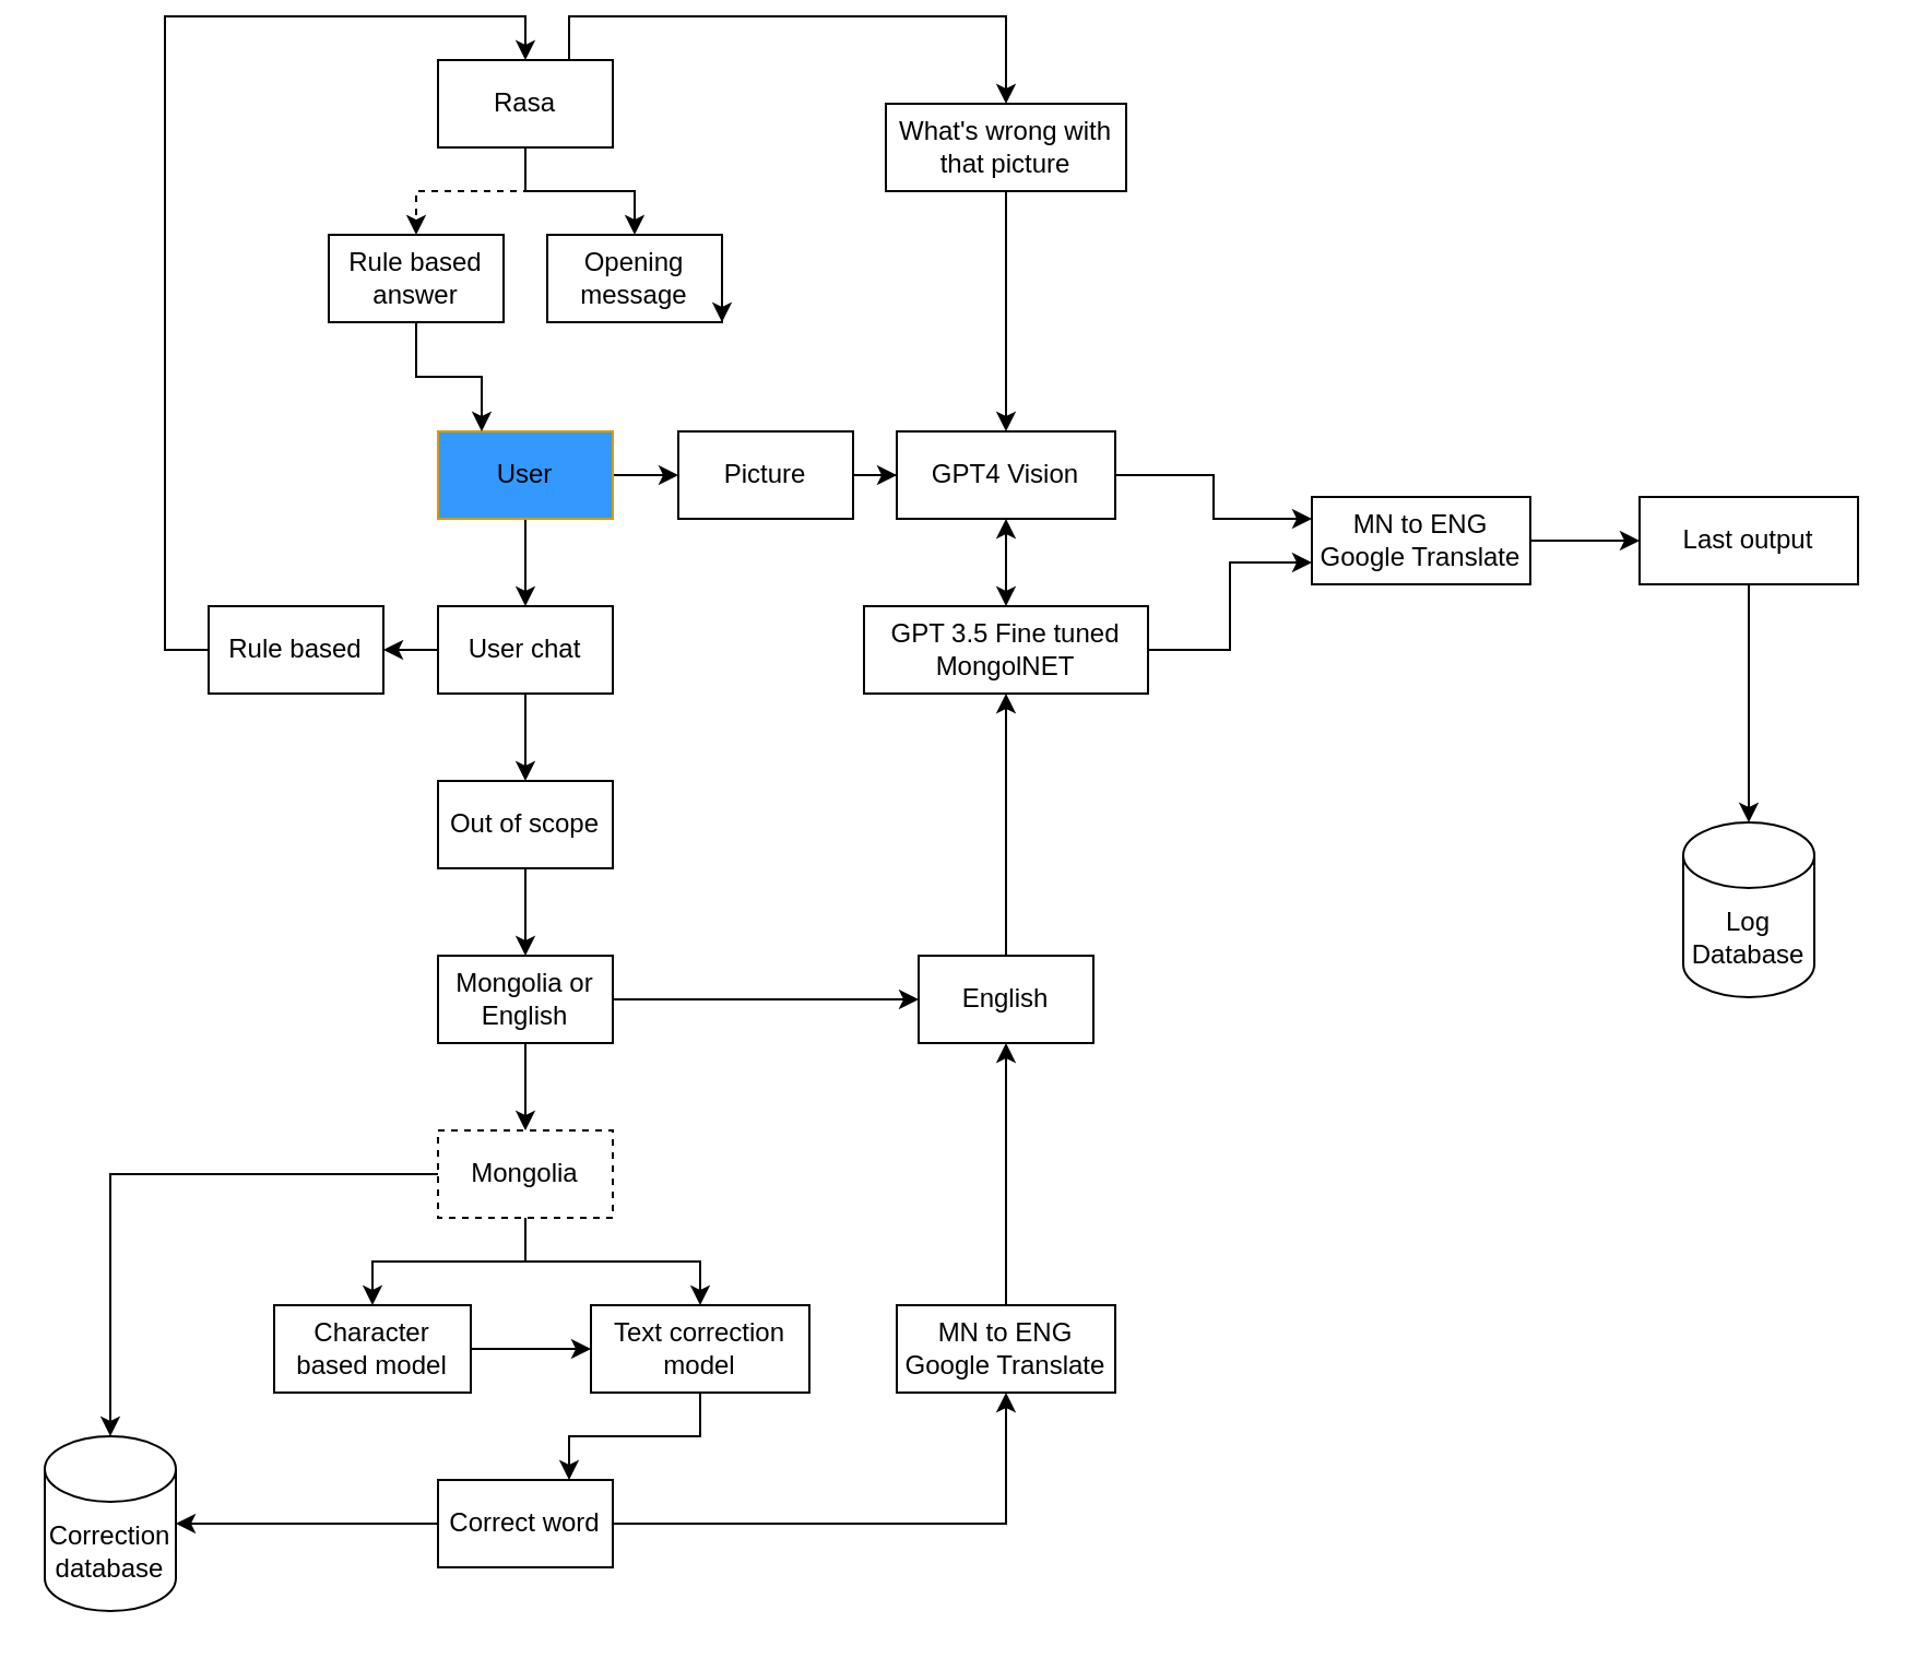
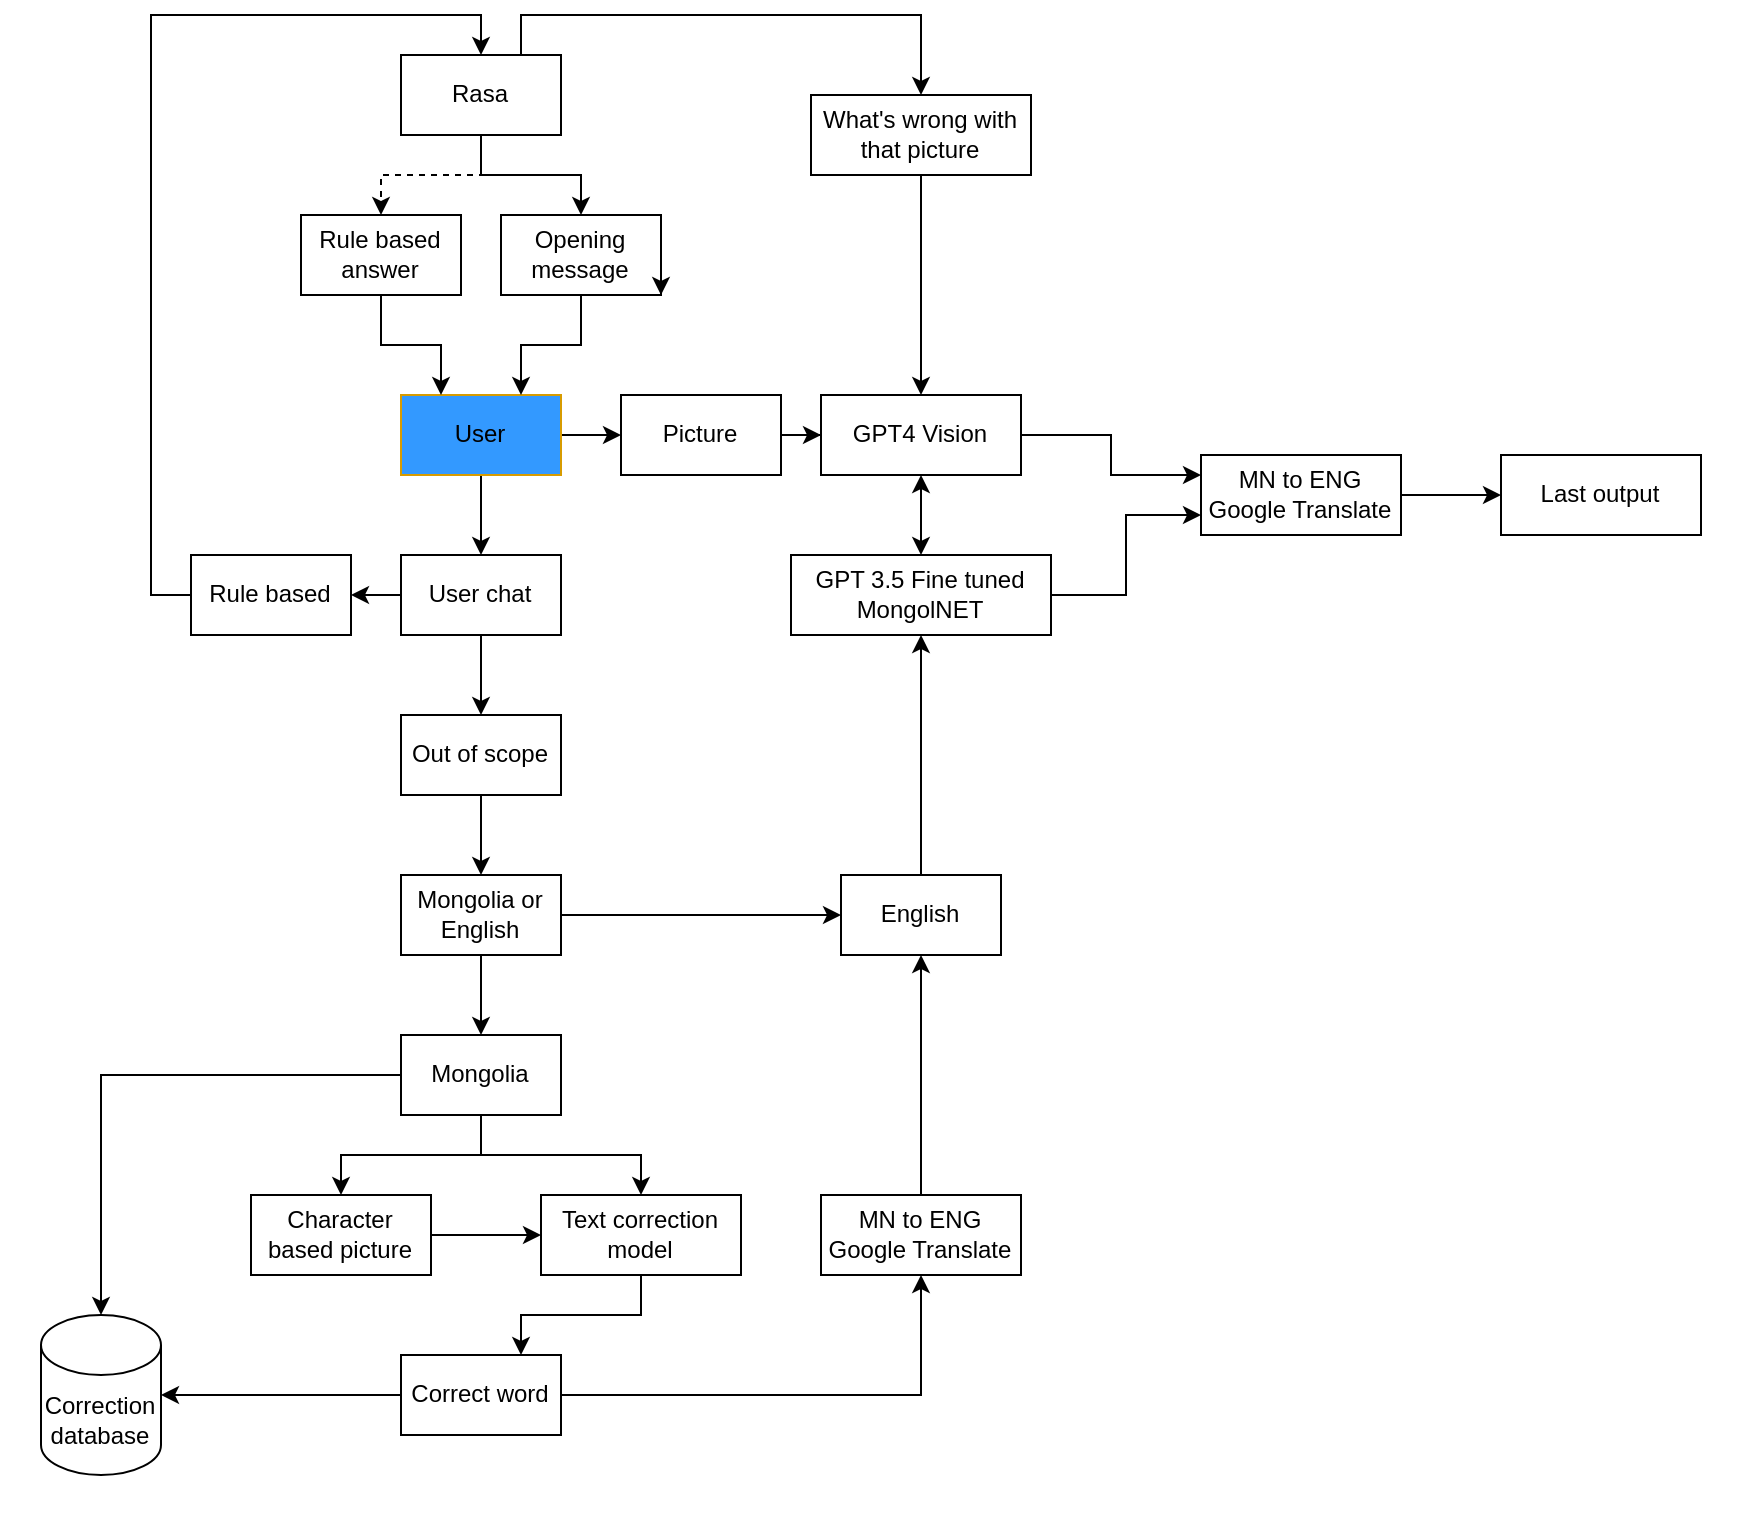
  <mxCell id="0" />
  <mxCell id="1" parent="0" />
  <mxCell id="2" value="" style="edgeStyle=orthogonalEdgeStyle;rounded=0;orthogonalLoop=1;jettySize=auto;html=1;labelBackgroundColor=none;fontColor=default;" edge="1" parent="1" source="4" target="9"><mxGeometry relative="1" as="geometry" /></mxCell>
  <mxCell id="3" value="" style="edgeStyle=orthogonalEdgeStyle;rounded=0;orthogonalLoop=1;jettySize=auto;html=1;labelBackgroundColor=none;fontColor=default;" edge="1" parent="1" source="4" target="30"><mxGeometry relative="1" as="geometry" /></mxCell>
  <mxCell id="4" value="User" style="rounded=0;whiteSpace=wrap;html=1;labelBackgroundColor=none;fillColor=#3399FF;strokeColor=#d79b00;" vertex="1" parent="1"><mxGeometry x="200" y="190" width="80" height="40" as="geometry" /></mxCell>
  <mxCell id="5" value="" style="edgeStyle=orthogonalEdgeStyle;rounded=0;orthogonalLoop=1;jettySize=auto;html=1;labelBackgroundColor=none;fontColor=default;" edge="1" parent="1" source="7" target="12"><mxGeometry relative="1" as="geometry" /></mxCell>
  <mxCell id="6" style="edgeStyle=orthogonalEdgeStyle;rounded=0;orthogonalLoop=1;jettySize=auto;html=1;entryX=0;entryY=0.5;entryDx=0;entryDy=0;labelBackgroundColor=none;fontColor=default;" edge="1" parent="1" source="7" target="14"><mxGeometry relative="1" as="geometry" /></mxCell>
  <mxCell id="7" value="Mongolia or English" style="rounded=0;whiteSpace=wrap;html=1;labelBackgroundColor=none;" vertex="1" parent="1"><mxGeometry x="200" y="430" width="80" height="40" as="geometry" /></mxCell>
  <mxCell id="8" value="" style="edgeStyle=orthogonalEdgeStyle;rounded=0;orthogonalLoop=1;jettySize=auto;html=1;labelBackgroundColor=none;fontColor=default;" edge="1" parent="1" source="9" target="44"><mxGeometry relative="1" as="geometry" /></mxCell>
  <mxCell id="9" value="Picture" style="rounded=0;whiteSpace=wrap;html=1;labelBackgroundColor=none;" vertex="1" parent="1"><mxGeometry x="310" y="190" width="80" height="40" as="geometry" /></mxCell>
  <mxCell id="10" value="" style="edgeStyle=orthogonalEdgeStyle;rounded=0;orthogonalLoop=1;jettySize=auto;html=1;labelBackgroundColor=none;fontColor=default;" edge="1" parent="1" source="12" target="35"><mxGeometry relative="1" as="geometry" /></mxCell>
  <mxCell id="11" value="" style="edgeStyle=orthogonalEdgeStyle;rounded=0;orthogonalLoop=1;jettySize=auto;html=1;labelBackgroundColor=none;fontColor=default;" edge="1" parent="1" source="12" target="17"><mxGeometry relative="1" as="geometry" /></mxCell>
- <mxCell id="12" value="Mongolia" style="rounded=0;whiteSpace=wrap;html=1;labelBackgroundColor=none;dashed=1;" vertex="1" parent="1"><mxGeometry x="200" y="510" width="80" height="40" as="geometry" /></mxCell>
+ <mxCell id="12" value="Mongolia" style="rounded=0;whiteSpace=wrap;html=1;labelBackgroundColor=none;" vertex="1" parent="1"><mxGeometry x="200" y="510" width="80" height="40" as="geometry" /></mxCell>
  <mxCell id="13" value="" style="edgeStyle=orthogonalEdgeStyle;rounded=0;orthogonalLoop=1;jettySize=auto;html=1;labelBackgroundColor=none;fontColor=default;" edge="1" parent="1" source="14" target="38"><mxGeometry relative="1" as="geometry" /></mxCell>
  <mxCell id="14" value="English" style="rounded=0;whiteSpace=wrap;html=1;labelBackgroundColor=none;" vertex="1" parent="1"><mxGeometry x="420" y="430" width="80" height="40" as="geometry" /></mxCell>
  <mxCell id="15" style="edgeStyle=orthogonalEdgeStyle;rounded=0;orthogonalLoop=1;jettySize=auto;html=1;entryX=0.5;entryY=1;entryDx=0;entryDy=0;labelBackgroundColor=none;fontColor=default;" edge="1" parent="1" source="16" target="19"><mxGeometry relative="1" as="geometry" /></mxCell>
  <mxCell id="16" value="Correct word" style="rounded=0;whiteSpace=wrap;html=1;labelBackgroundColor=none;" vertex="1" parent="1"><mxGeometry x="200" y="670" width="80" height="40" as="geometry" /></mxCell>
- <mxCell id="17" value="Character based model" style="rounded=0;whiteSpace=wrap;html=1;labelBackgroundColor=none;" vertex="1" parent="1"><mxGeometry x="125" y="590" width="90" height="40" as="geometry" /></mxCell>
+ <mxCell id="17" value="Character based picture" style="rounded=0;whiteSpace=wrap;html=1;labelBackgroundColor=none;" vertex="1" parent="1"><mxGeometry x="125" y="590" width="90" height="40" as="geometry" /></mxCell>
  <mxCell id="18" style="edgeStyle=orthogonalEdgeStyle;rounded=0;orthogonalLoop=1;jettySize=auto;html=1;entryX=0.5;entryY=1;entryDx=0;entryDy=0;labelBackgroundColor=none;fontColor=default;" edge="1" parent="1" source="19" target="14"><mxGeometry relative="1" as="geometry" /></mxCell>
  <mxCell id="19" value="MN to ENG&lt;br&gt;Google Translate" style="rounded=0;whiteSpace=wrap;html=1;labelBackgroundColor=none;" vertex="1" parent="1"><mxGeometry x="410" y="590" width="100" height="40" as="geometry" /></mxCell>
  <mxCell id="20" value="" style="edgeStyle=orthogonalEdgeStyle;rounded=0;orthogonalLoop=1;jettySize=auto;html=1;labelBackgroundColor=none;fontColor=default;" edge="1" parent="1" source="23" target="25"><mxGeometry relative="1" as="geometry" /></mxCell>
  <mxCell id="21" style="edgeStyle=orthogonalEdgeStyle;rounded=0;orthogonalLoop=1;jettySize=auto;html=1;exitX=0.75;exitY=0;exitDx=0;exitDy=0;entryX=0.5;entryY=0;entryDx=0;entryDy=0;labelBackgroundColor=none;fontColor=default;" edge="1" parent="1" source="23" target="40"><mxGeometry relative="1" as="geometry"><mxPoint x="470" y="0" as="targetPoint" /></mxGeometry></mxCell>
  <mxCell id="22" style="edgeStyle=orthogonalEdgeStyle;rounded=0;orthogonalLoop=1;jettySize=auto;html=1;entryX=0.5;entryY=0;entryDx=0;entryDy=0;labelBackgroundColor=none;fontColor=default;dashed=1;" edge="1" parent="1" source="23" target="42"><mxGeometry relative="1" as="geometry" /></mxCell>
  <mxCell id="23" value="Rasa" style="rounded=0;whiteSpace=wrap;html=1;labelBackgroundColor=none;" vertex="1" parent="1"><mxGeometry x="200" y="20" width="80" height="40" as="geometry" /></mxCell>
+ <mxCell id="24" style="edgeStyle=orthogonalEdgeStyle;rounded=0;orthogonalLoop=1;jettySize=auto;html=1;entryX=0.75;entryY=0;entryDx=0;entryDy=0;labelBackgroundColor=none;fontColor=default;" edge="1" parent="1" source="25" target="4"><mxGeometry relative="1" as="geometry" /></mxCell>
  <mxCell id="25" value="Opening message" style="rounded=0;whiteSpace=wrap;html=1;labelBackgroundColor=none;" vertex="1" parent="1"><mxGeometry x="250" y="100" width="80" height="40" as="geometry" /></mxCell>
  <mxCell id="26" style="edgeStyle=orthogonalEdgeStyle;rounded=0;orthogonalLoop=1;jettySize=auto;html=1;entryX=0.5;entryY=0;entryDx=0;entryDy=0;exitX=0;exitY=0.5;exitDx=0;exitDy=0;labelBackgroundColor=none;fontColor=default;" edge="1" parent="1" source="27" target="23"><mxGeometry relative="1" as="geometry"><mxPoint x="-60" y="270" as="sourcePoint" /><mxPoint x="35" y="-30" as="targetPoint" /></mxGeometry></mxCell>
  <mxCell id="27" value="Rule based" style="rounded=0;whiteSpace=wrap;html=1;labelBackgroundColor=none;" vertex="1" parent="1"><mxGeometry x="95" y="270" width="80" height="40" as="geometry" /></mxCell>
  <mxCell id="28" value="" style="edgeStyle=orthogonalEdgeStyle;rounded=0;orthogonalLoop=1;jettySize=auto;html=1;labelBackgroundColor=none;fontColor=default;" edge="1" parent="1" source="30" target="27"><mxGeometry relative="1" as="geometry" /></mxCell>
  <mxCell id="29" value="" style="edgeStyle=orthogonalEdgeStyle;rounded=0;orthogonalLoop=1;jettySize=auto;html=1;labelBackgroundColor=none;fontColor=default;" edge="1" parent="1" source="30" target="32"><mxGeometry relative="1" as="geometry" /></mxCell>
  <mxCell id="30" value="User chat" style="rounded=0;whiteSpace=wrap;html=1;labelBackgroundColor=none;" vertex="1" parent="1"><mxGeometry x="200" y="270" width="80" height="40" as="geometry" /></mxCell>
  <mxCell id="31" value="" style="edgeStyle=orthogonalEdgeStyle;rounded=0;orthogonalLoop=1;jettySize=auto;html=1;labelBackgroundColor=none;fontColor=default;" edge="1" parent="1" source="32" target="7"><mxGeometry relative="1" as="geometry" /></mxCell>
  <mxCell id="32" value="Out of scope" style="rounded=0;whiteSpace=wrap;html=1;labelBackgroundColor=none;" vertex="1" parent="1"><mxGeometry x="200" y="350" width="80" height="40" as="geometry" /></mxCell>
  <mxCell id="33" value="" style="edgeStyle=orthogonalEdgeStyle;rounded=0;orthogonalLoop=1;jettySize=auto;html=1;labelBackgroundColor=none;fontColor=default;" edge="1" parent="1" source="17" target="35"><mxGeometry relative="1" as="geometry"><mxPoint x="215" y="610" as="sourcePoint" /><mxPoint x="420" y="670" as="targetPoint" /></mxGeometry></mxCell>
  <mxCell id="34" style="edgeStyle=orthogonalEdgeStyle;rounded=0;orthogonalLoop=1;jettySize=auto;html=1;entryX=0.75;entryY=0;entryDx=0;entryDy=0;labelBackgroundColor=none;fontColor=default;" edge="1" parent="1" source="35" target="16"><mxGeometry relative="1" as="geometry" /></mxCell>
  <mxCell id="35" value="Text correction model" style="rounded=0;whiteSpace=wrap;html=1;labelBackgroundColor=none;" vertex="1" parent="1"><mxGeometry x="270" y="590" width="100" height="40" as="geometry" /></mxCell>
  <mxCell id="36" style="edgeStyle=orthogonalEdgeStyle;rounded=0;orthogonalLoop=1;jettySize=auto;html=1;exitX=1;exitY=0.75;exitDx=0;exitDy=0;entryX=1;entryY=1;entryDx=0;entryDy=0;labelBackgroundColor=none;fontColor=default;" edge="1" parent="1" source="25" target="25"><mxGeometry relative="1" as="geometry" /></mxCell>
  <mxCell id="37" style="edgeStyle=orthogonalEdgeStyle;rounded=0;orthogonalLoop=1;jettySize=auto;html=1;entryX=0;entryY=0.75;entryDx=0;entryDy=0;labelBackgroundColor=none;fontColor=default;" edge="1" parent="1" source="38" target="46"><mxGeometry relative="1" as="geometry" /></mxCell>
  <mxCell id="38" value="GPT 3.5 Fine tuned MongolNET" style="rounded=0;whiteSpace=wrap;html=1;labelBackgroundColor=none;" vertex="1" parent="1"><mxGeometry x="395" y="270" width="130" height="40" as="geometry" /></mxCell>
  <mxCell id="39" style="edgeStyle=orthogonalEdgeStyle;rounded=0;orthogonalLoop=1;jettySize=auto;html=1;entryX=0.5;entryY=0;entryDx=0;entryDy=0;labelBackgroundColor=none;fontColor=default;" edge="1" parent="1" source="40" target="44"><mxGeometry relative="1" as="geometry" /></mxCell>
  <mxCell id="40" value="What's wrong with that picture" style="rounded=0;whiteSpace=wrap;html=1;labelBackgroundColor=none;" vertex="1" parent="1"><mxGeometry x="405" y="40" width="110" height="40" as="geometry" /></mxCell>
  <mxCell id="41" style="edgeStyle=orthogonalEdgeStyle;rounded=0;orthogonalLoop=1;jettySize=auto;html=1;entryX=0.25;entryY=0;entryDx=0;entryDy=0;labelBackgroundColor=none;fontColor=default;" edge="1" parent="1" source="42" target="4"><mxGeometry relative="1" as="geometry" /></mxCell>
  <mxCell id="42" value="Rule based answer" style="rounded=0;whiteSpace=wrap;html=1;labelBackgroundColor=none;" vertex="1" parent="1"><mxGeometry x="150" y="100" width="80" height="40" as="geometry" /></mxCell>
  <mxCell id="43" style="edgeStyle=orthogonalEdgeStyle;rounded=0;orthogonalLoop=1;jettySize=auto;html=1;entryX=0;entryY=0.25;entryDx=0;entryDy=0;labelBackgroundColor=none;fontColor=default;" edge="1" parent="1" source="44" target="46"><mxGeometry relative="1" as="geometry" /></mxCell>
  <mxCell id="44" value="GPT4 Vision" style="rounded=0;whiteSpace=wrap;html=1;labelBackgroundColor=none;" vertex="1" parent="1"><mxGeometry x="410" y="190" width="100" height="40" as="geometry" /></mxCell>
  <mxCell id="45" value="" style="edgeStyle=orthogonalEdgeStyle;rounded=0;orthogonalLoop=1;jettySize=auto;html=1;labelBackgroundColor=none;fontColor=default;" edge="1" parent="1" source="46" target="49"><mxGeometry relative="1" as="geometry" /></mxCell>
  <mxCell id="46" value="MN to ENG&lt;br&gt;Google Translate" style="rounded=0;whiteSpace=wrap;html=1;labelBackgroundColor=none;" vertex="1" parent="1"><mxGeometry x="600" y="220" width="100" height="40" as="geometry" /></mxCell>
  <mxCell id="47" value="" style="endArrow=classic;startArrow=classic;html=1;rounded=0;entryX=0.5;entryY=1;entryDx=0;entryDy=0;exitX=0.5;exitY=0;exitDx=0;exitDy=0;labelBackgroundColor=none;fontColor=default;" edge="1" parent="1" source="38" target="44"><mxGeometry width="50" height="50" relative="1" as="geometry"><mxPoint x="390" y="360" as="sourcePoint" /><mxPoint x="440" y="310" as="targetPoint" /></mxGeometry></mxCell>
- <mxCell id="48" style="edgeStyle=orthogonalEdgeStyle;rounded=0;orthogonalLoop=1;jettySize=auto;html=1;" edge="1" parent="1" source="49" target="53"><mxGeometry relative="1" as="geometry" /></mxCell>
  <mxCell id="49" value="Last output" style="rounded=0;whiteSpace=wrap;html=1;labelBackgroundColor=none;" vertex="1" parent="1"><mxGeometry x="750" y="220" width="100" height="40" as="geometry" /></mxCell>
  <mxCell id="50" value="Correction database" style="shape=cylinder3;whiteSpace=wrap;html=1;boundedLbl=1;backgroundOutline=1;size=15;" vertex="1" parent="1"><mxGeometry x="20" y="650" width="60" height="80" as="geometry" /></mxCell>
  <mxCell id="51" style="edgeStyle=orthogonalEdgeStyle;rounded=0;orthogonalLoop=1;jettySize=auto;html=1;entryX=1;entryY=0.5;entryDx=0;entryDy=0;entryPerimeter=0;" edge="1" parent="1" source="16" target="50"><mxGeometry relative="1" as="geometry" /></mxCell>
  <mxCell id="52" style="edgeStyle=orthogonalEdgeStyle;rounded=0;orthogonalLoop=1;jettySize=auto;html=1;entryX=0.5;entryY=0;entryDx=0;entryDy=0;entryPerimeter=0;" edge="1" parent="1" source="12" target="50"><mxGeometry relative="1" as="geometry" /></mxCell>
- <mxCell id="53" value="Log Database" style="shape=cylinder3;whiteSpace=wrap;html=1;boundedLbl=1;backgroundOutline=1;size=15;" vertex="1" parent="1"><mxGeometry x="770" y="369" width="60" height="80" as="geometry" /></mxCell>
